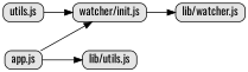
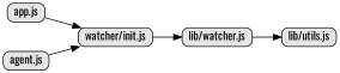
  digraph {
    compound=true
    fixedsize=true
    fontname=Oswald
    nodesep=0.5
    rankdir=LR
    node [concentrate=true fillcolor="#E5E5E5" fontname=Oswald shape=box style="rounded,filled"]
    edge [fontname=Oswald]
    "app.js" [height=0 width=0]
    n2 [height=0 label="watcher/init.js" width=0]
    "lib/watcher.js" [height=0 width=0]
-   "agent.js" [height=0 width=0 label="utils.js"]
+   "agent.js" [height=0 width=0]
    "lib/utils.js" [height=0 width=0]
    "app.js" -> n2
    n2 -> "lib/watcher.js"
-   "app.js" -> "lib/utils.js"
+   "lib/watcher.js" -> "lib/utils.js"
    "agent.js" -> n2
  }
